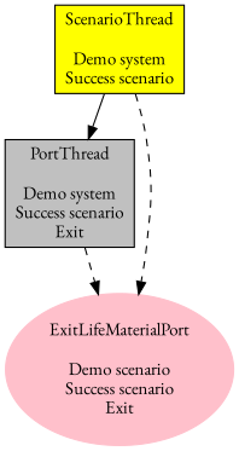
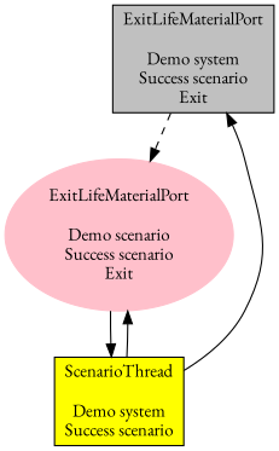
  digraph {
    fontname="EB Garamond"
    node [fontname="EB Garamond" shape=box style=filled]
    edge [fontname="EB Garamond"]
-   n1 [fillcolor=gray label="PortThread\n\nDemo system\nSuccess scenario\nExit"]
+   n1 [fillcolor=gray label="ExitLifeMaterialPort\n\nDemo system\nSuccess scenario\nExit"]
    n2 [color=pink label="ExitLifeMaterialPort\n\nDemo scenario\nSuccess scenario\nExit" shape=ellipse]
    n3 [fillcolor=yellow label="ScenarioThread\n\nDemo system\nSuccess scenario"]
    n1 -> n2 [style=dashed]
+   n2 -> n3
    n3 -> n1
-   n3 -> n2 [style=dashed]
+   n3 -> n2 [style=solid]
  }
